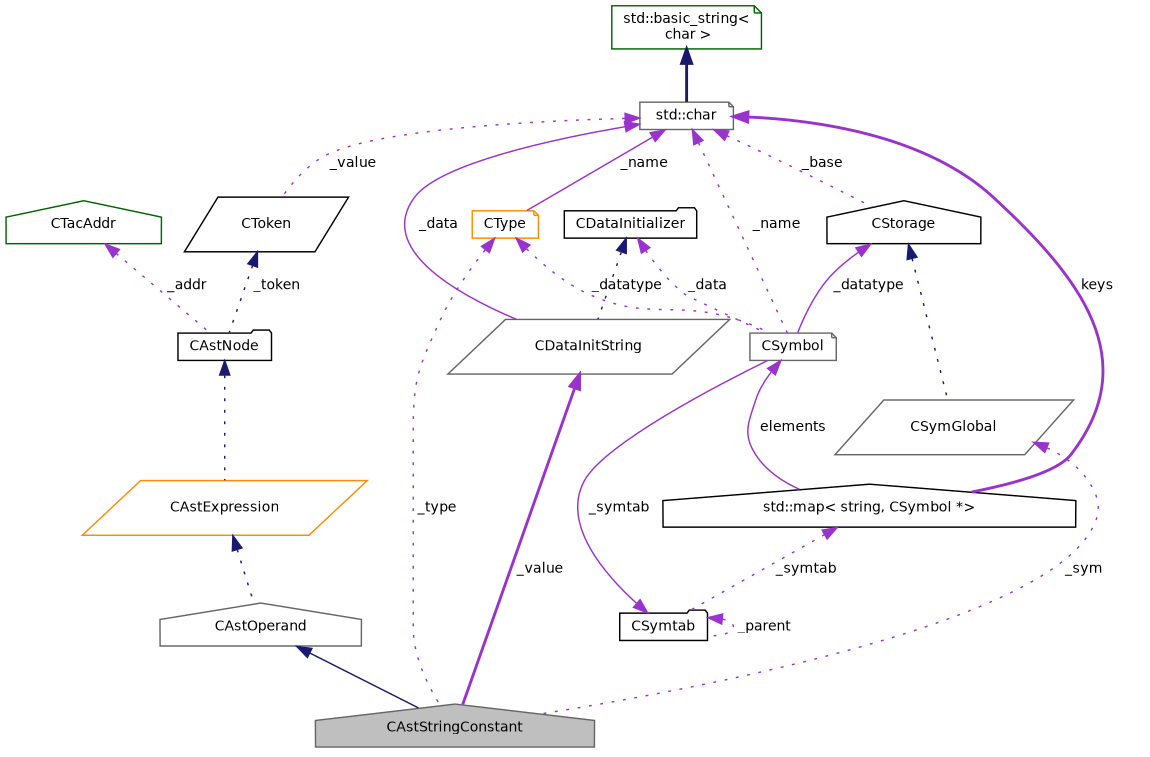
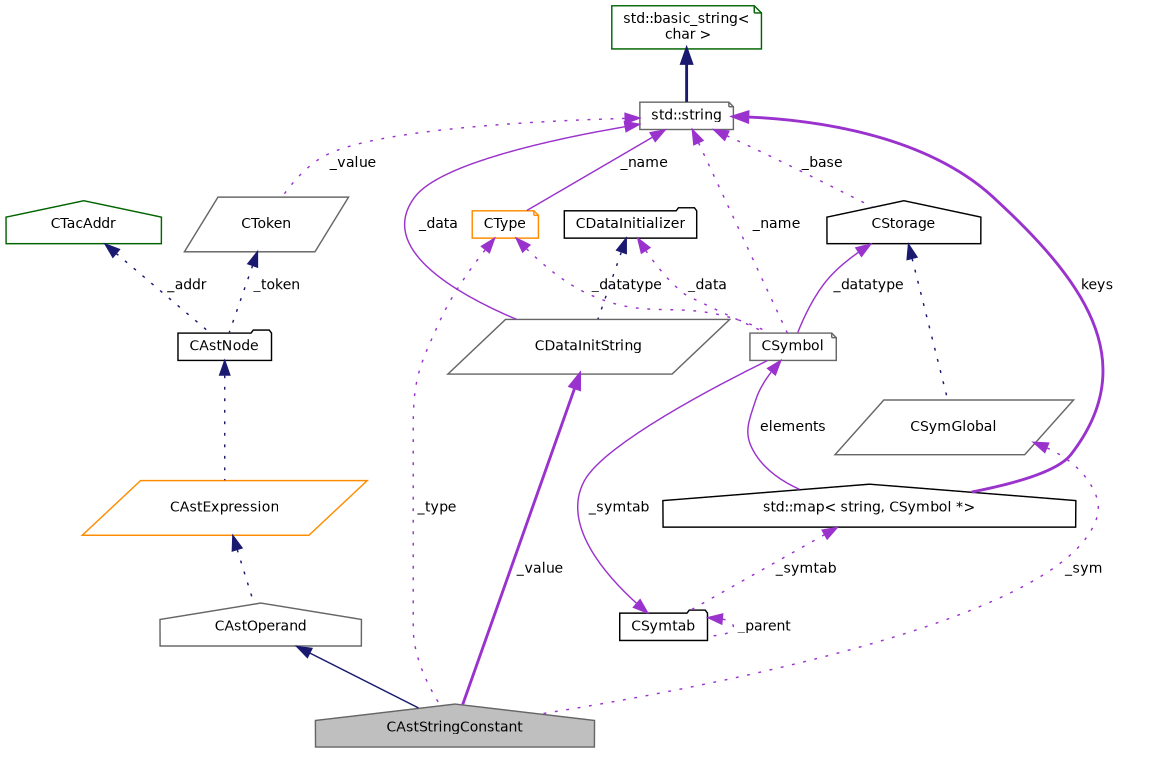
  digraph {
    node [color=gray40 fillcolor=white fontname=Helvetica fontsize=10 shape=house style=filled]
    edge [color=darkorchid3 dir=back fontname=Helvetica fontsize=10 labelfontname=Helvetica labelfontsize=10 style=dotted]
    n1 [fillcolor=grey75 fontcolor=black height=0.2 label=CAstStringConstant width=0.4]
    n2 [height=0.2 label=CAstOperand width=0.4]
    n3 [color=darkorange height=0.2 label=CAstExpression shape=parallelogram width=0.4]
    n4 [color=black height=0.2 label=CAstNode shape=folder width=0.4]
-   n5 [color=black height=0.2 label=CToken shape=parallelogram width=0.4]
-   n6 [height=0.2 label="std::char" shape=note width=0.4]
+   n5 [height=0.2 label=CToken shape=parallelogram width=0.4]
+   n6 [height=0.2 label="std::string" shape=note width=0.4]
    n7 [height=0.2 label=CSymbol shape=note width=0.4]
    n8 [color=black height=0.2 label=CStorage width=0.4]
    n9 [color=black height=0.2 label="std::map\< string, CSymbol *\>" width=0.4]
    n10 [color=darkorange height=0.2 label=CType shape=note width=0.4]
    n11 [height=0.2 label=CDataInitString shape=parallelogram width=0.4]
    n12 [height=0.2 label=CSymGlobal shape=parallelogram width=0.4]
    n13 [color=black height=0.2 label=CSymtab shape=folder width=0.4]
    n14 [color=darkgreen height=0.2 label="std::basic_string\<\l char \>" shape=note width=0.4]
    n15 [color=darkgreen height=0.2 label=CTacAddr width=0.4]
    n16 [color=black height=0.2 label=CDataInitializer shape=folder width=0.4]
    n2 -> n1 [color=midnightblue style=solid]
    n3 -> n2 [color=midnightblue]
    n4 -> n3 [color=midnightblue]
    n5 -> n4 [color=midnightblue label=" _token"]
    n6 -> n5 [label=" _value"]
    n6 -> n7 [label=" _name"]
    n6 -> n8 [label=" _base"]
    n6 -> n9 [label=" keys" style=bold]
    n6 -> n10 [label=" _name" style=solid]
    n6 -> n11 [label=" _data" style=solid]
    n7 -> n9 [label=" elements" style=solid]
    n8 -> n7 [label=" _datatype" style=solid]
    n8 -> n12 [color=midnightblue]
    n9 -> n13 [label=" _symtab"]
    n10 -> n1 [label=" _type"]
    n10 -> n7 [label=" _datatype"]
    n11 -> n1 [label=" _value" style=bold]
    n12 -> n1 [label=" _sym"]
    n13 -> n7 [label=" _symtab" style=solid]
    n13 -> n13 [label=" _parent"]
    n14 -> n6 [color=midnightblue style=bold]
-   n15 -> n4 [label=" _addr"]
+   n15 -> n4 [color=midnightblue label=" _addr"]
    n16 -> n7 [label=" _data"]
    n16 -> n11 [color=midnightblue]
  }
